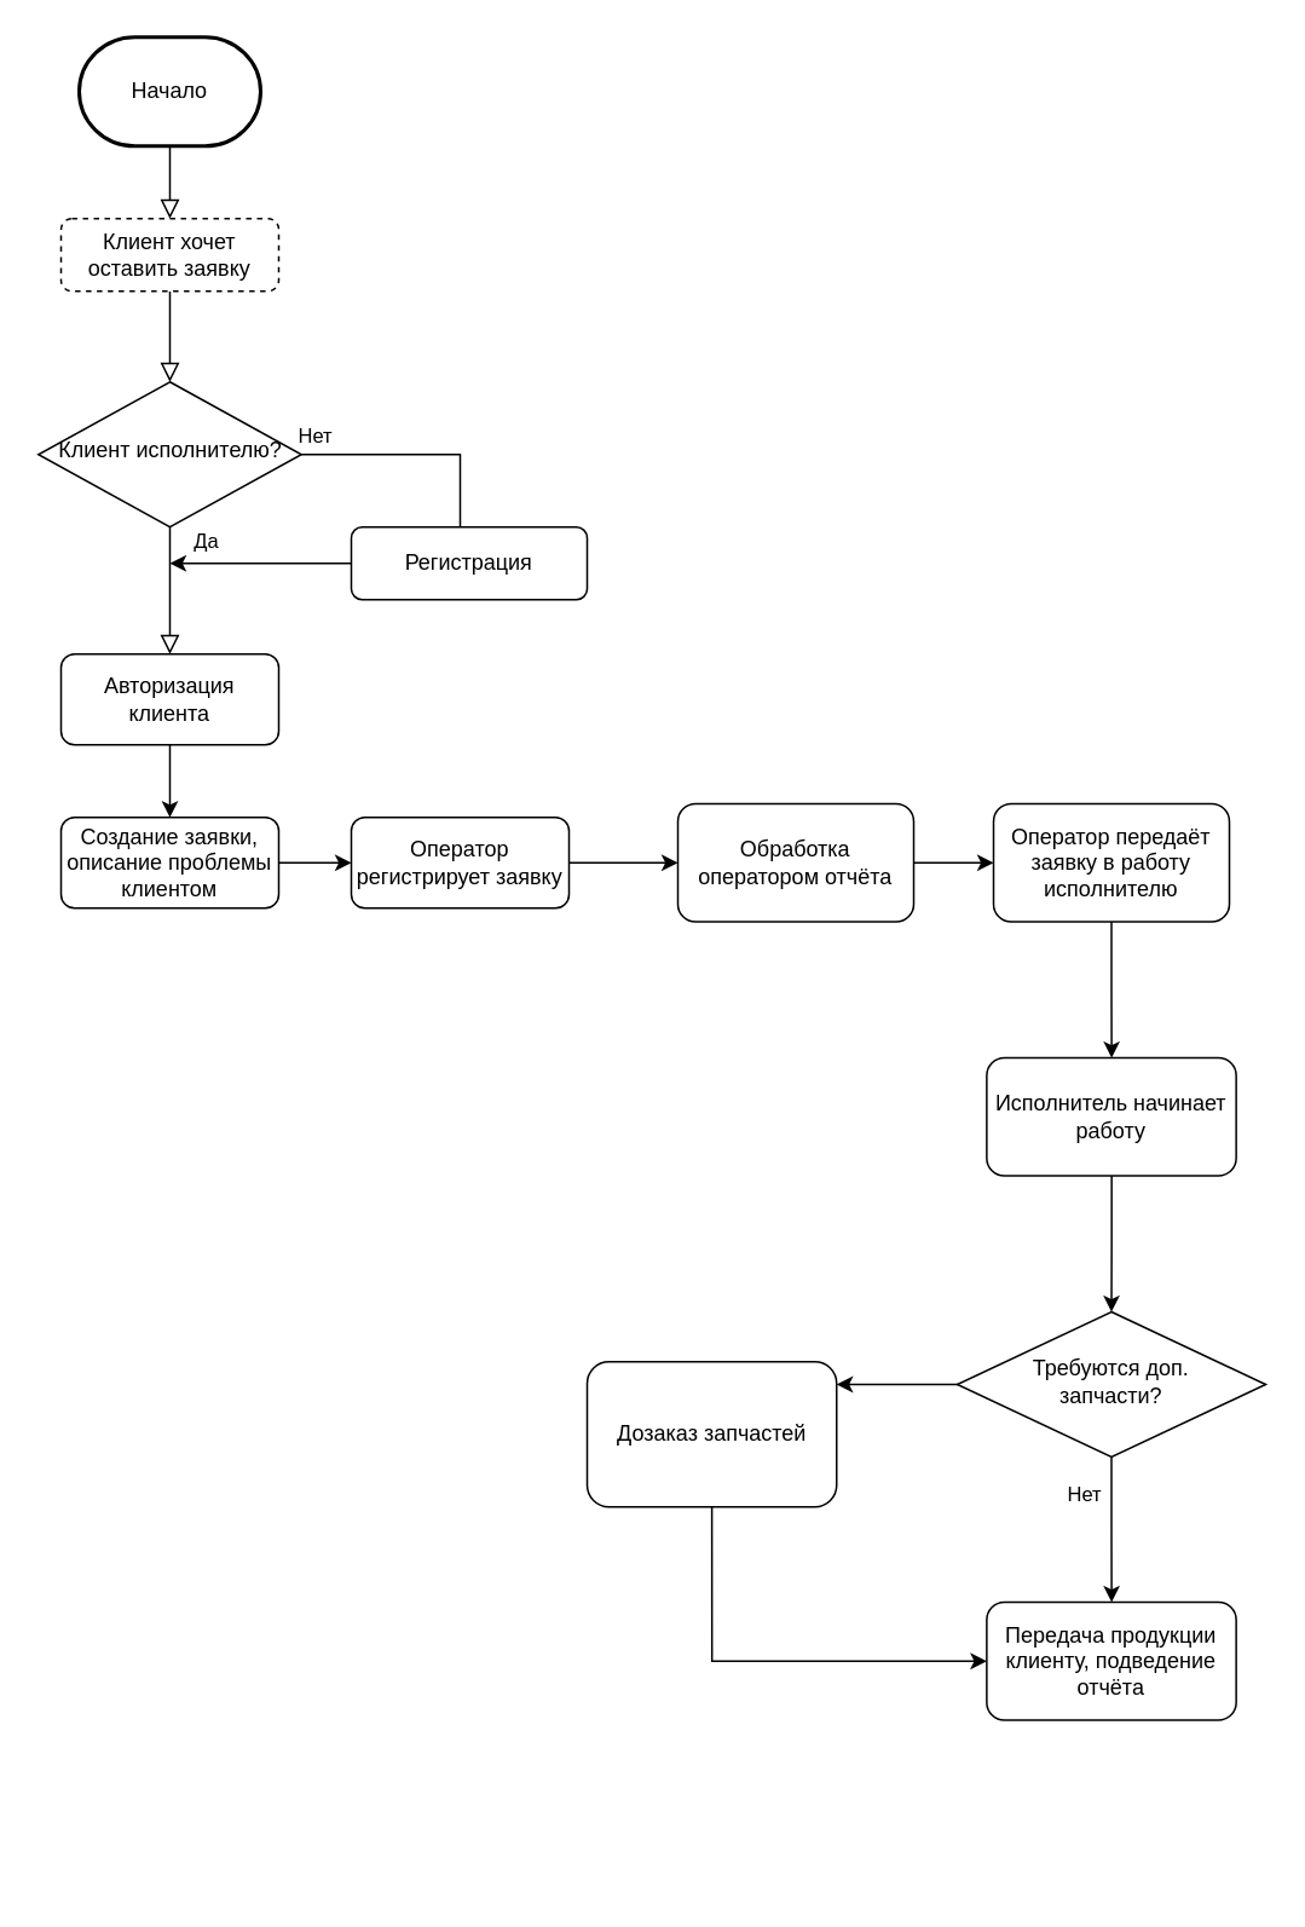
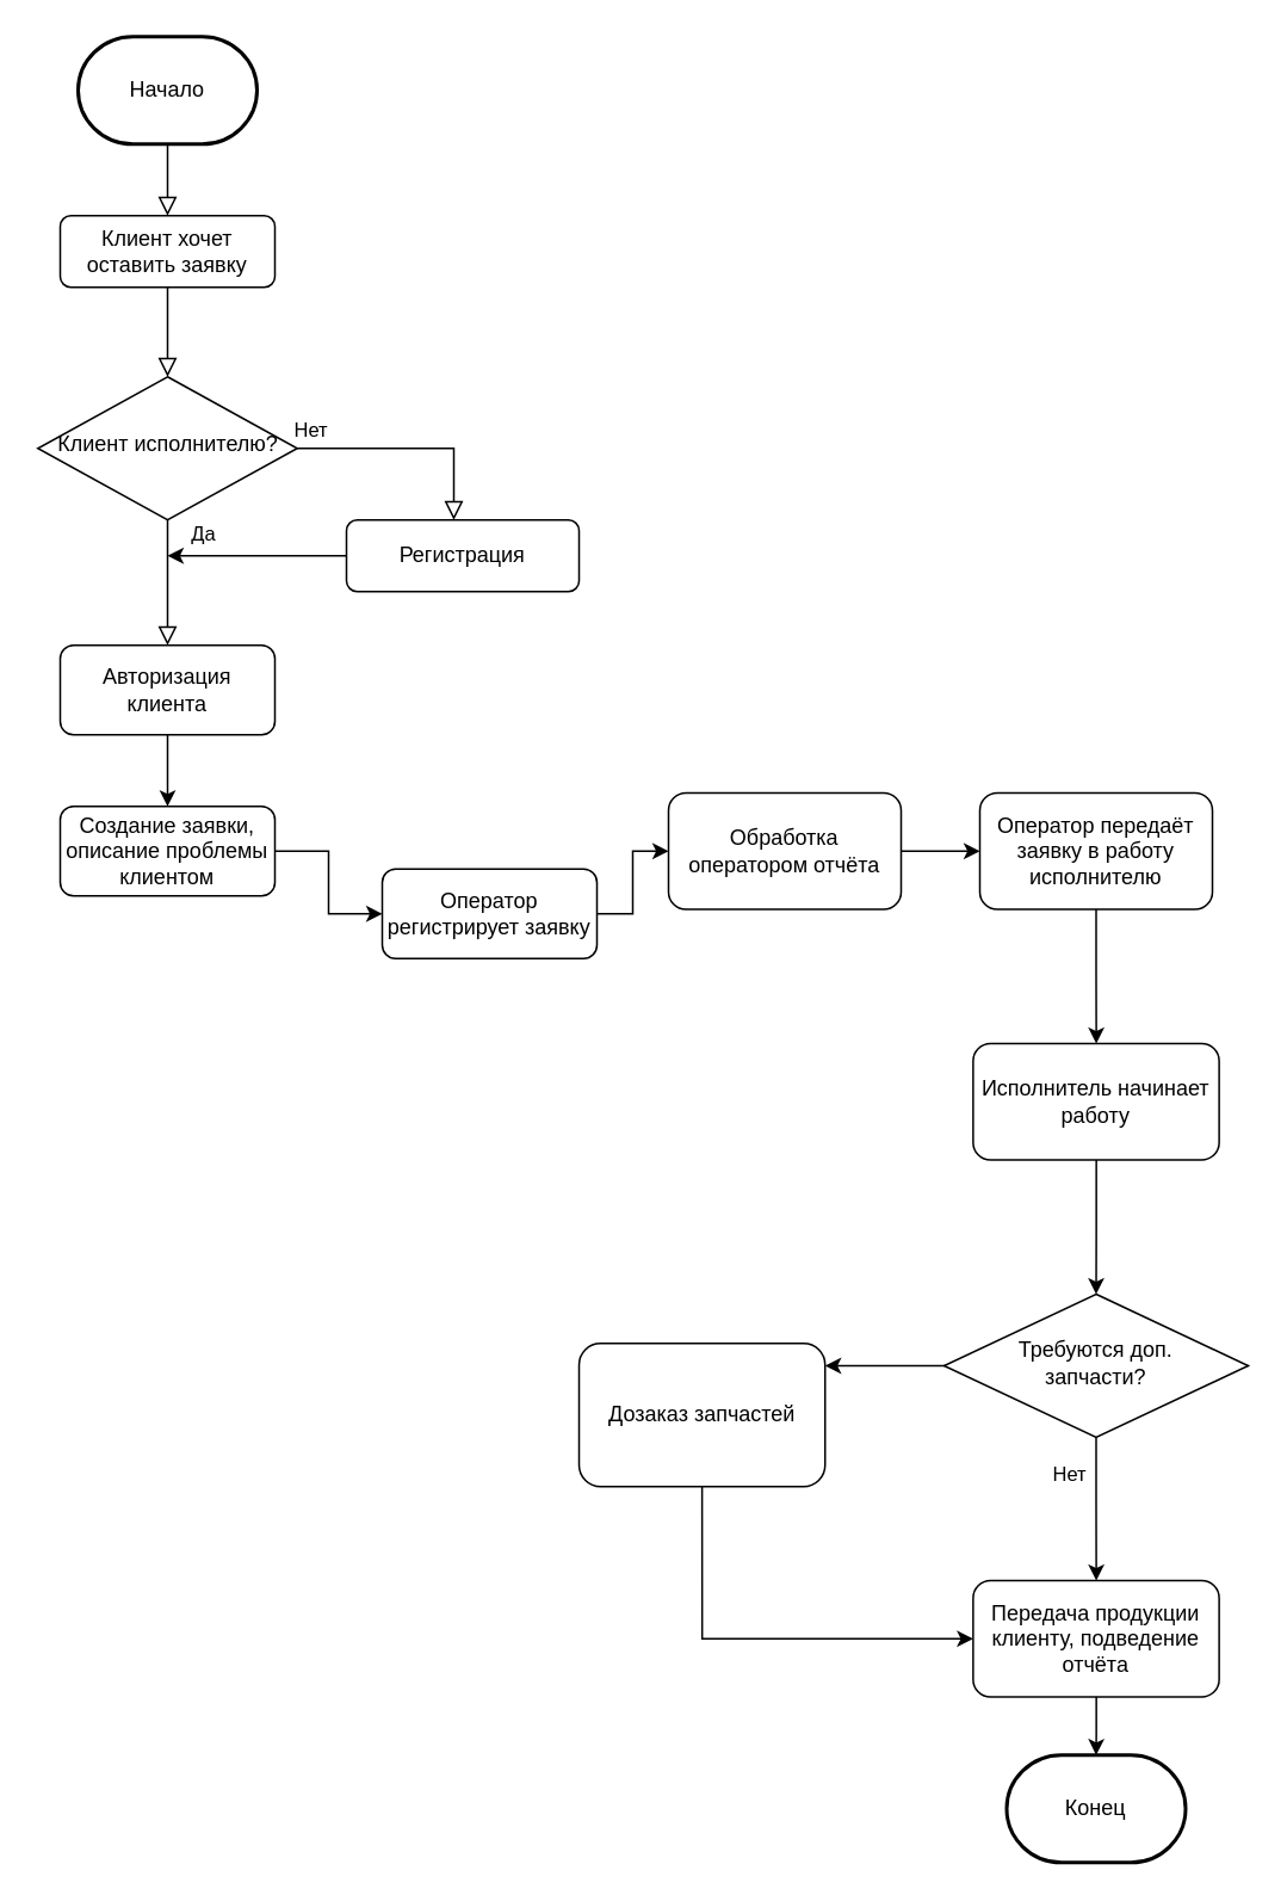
  <mxCell id="0" />
  <mxCell id="1" parent="0" />
  <mxCell id="2" value="" style="rounded=0;html=1;jettySize=auto;orthogonalLoop=1;fontSize=11;endArrow=block;endFill=0;endSize=8;strokeWidth=1;shadow=0;labelBackgroundColor=none;edgeStyle=orthogonalEdgeStyle;" parent="1" source="3" target="6" edge="1"><mxGeometry relative="1" as="geometry"><mxPoint x="93" y="210" as="targetPoint" /></mxGeometry></mxCell>
- <mxCell id="3" value="Клиент хочет оставить заявку" style="rounded=1;whiteSpace=wrap;html=1;fontSize=12;glass=0;strokeWidth=1;shadow=0;dashed=1;" parent="1" vertex="1"><mxGeometry x="33" y="120" width="120" height="40" as="geometry" /></mxCell>
+ <mxCell id="3" value="Клиент хочет оставить заявку" style="rounded=1;whiteSpace=wrap;html=1;fontSize=12;glass=0;strokeWidth=1;shadow=0;" parent="1" vertex="1"><mxGeometry x="33" y="120" width="120" height="40" as="geometry" /></mxCell>
  <mxCell id="4" value="Да" style="rounded=0;html=1;jettySize=auto;orthogonalLoop=1;fontSize=11;endArrow=block;endFill=0;endSize=8;strokeWidth=1;shadow=0;labelBackgroundColor=none;edgeStyle=orthogonalEdgeStyle;" parent="1" source="6" target="12" edge="1"><mxGeometry x="-0.778" y="20" relative="1" as="geometry"><mxPoint as="offset" /></mxGeometry></mxCell>
- <mxCell id="5" value="Нет" style="edgeStyle=orthogonalEdgeStyle;rounded=0;html=1;jettySize=auto;orthogonalLoop=1;fontSize=11;endArrow=none;endFill=0;endSize=8;strokeWidth=1;shadow=0;labelBackgroundColor=none;" parent="1" source="6" target="8" edge="1"><mxGeometry x="-0.891" y="10" relative="1" as="geometry"><mxPoint as="offset" /><Array as="points"><mxPoint x="253" y="250" /></Array></mxGeometry></mxCell>
+ <mxCell id="5" value="Нет" style="edgeStyle=orthogonalEdgeStyle;rounded=0;html=1;jettySize=auto;orthogonalLoop=1;fontSize=11;endArrow=block;endFill=0;endSize=8;strokeWidth=1;shadow=0;labelBackgroundColor=none;" parent="1" source="6" target="8" edge="1"><mxGeometry x="-0.891" y="10" relative="1" as="geometry"><mxPoint as="offset" /><Array as="points"><mxPoint x="253" y="250" /></Array></mxGeometry></mxCell>
  <mxCell id="6" value="Клиент исполнителю?" style="rhombus;whiteSpace=wrap;html=1;shadow=0;fontFamily=Helvetica;fontSize=12;align=center;strokeWidth=1;spacing=6;spacingTop=-4;" parent="1" vertex="1"><mxGeometry x="20.5" y="210" width="145" height="80" as="geometry" /></mxCell>
  <mxCell id="7" style="edgeStyle=orthogonalEdgeStyle;rounded=0;orthogonalLoop=1;jettySize=auto;html=1;exitX=0;exitY=0.5;exitDx=0;exitDy=0;" parent="1" source="8" edge="1"><mxGeometry relative="1" as="geometry"><mxPoint x="93" y="310" as="targetPoint" /></mxGeometry></mxCell>
  <mxCell id="8" value="Регистрация" style="rounded=1;whiteSpace=wrap;html=1;fontSize=12;glass=0;strokeWidth=1;shadow=0;" parent="1" vertex="1"><mxGeometry x="193" y="290" width="130" height="40" as="geometry" /></mxCell>
  <mxCell id="9" value="Начало" style="strokeWidth=2;html=1;shape=mxgraph.flowchart.terminator;whiteSpace=wrap;" parent="1" vertex="1"><mxGeometry x="43" y="20" width="100" height="60" as="geometry" /></mxCell>
+ <mxCell id="10" value="Конец" style="strokeWidth=2;html=1;shape=mxgraph.flowchart.terminator;whiteSpace=wrap;" parent="1" vertex="1"><mxGeometry x="562" y="980" width="100" height="60" as="geometry" /></mxCell>
  <mxCell id="11" style="edgeStyle=orthogonalEdgeStyle;rounded=0;orthogonalLoop=1;jettySize=auto;html=1;exitX=0.5;exitY=1;exitDx=0;exitDy=0;" parent="1" source="12" target="15" edge="1"><mxGeometry relative="1" as="geometry" /></mxCell>
  <mxCell id="12" value="Авторизация клиента" style="rounded=1;whiteSpace=wrap;html=1;fontSize=12;glass=0;strokeWidth=1;shadow=0;" parent="1" vertex="1"><mxGeometry x="33" y="360" width="120" height="50" as="geometry" /></mxCell>
  <mxCell id="13" value="" style="rounded=0;html=1;jettySize=auto;orthogonalLoop=1;fontSize=11;endArrow=block;endFill=0;endSize=8;strokeWidth=1;shadow=0;labelBackgroundColor=none;edgeStyle=orthogonalEdgeStyle;" parent="1" source="9" target="3" edge="1"><mxGeometry relative="1" as="geometry"><mxPoint x="103" y="170" as="sourcePoint" /><mxPoint x="103" y="220" as="targetPoint" /></mxGeometry></mxCell>
  <mxCell id="14" style="edgeStyle=orthogonalEdgeStyle;rounded=0;orthogonalLoop=1;jettySize=auto;html=1;exitX=1;exitY=0.5;exitDx=0;exitDy=0;" edge="1" parent="1" source="15" target="17"><mxGeometry relative="1" as="geometry" /></mxCell>
  <mxCell id="15" value="Создание заявки, описание проблемы клиентом" style="rounded=1;whiteSpace=wrap;html=1;fontSize=12;glass=0;strokeWidth=1;shadow=0;" parent="1" vertex="1"><mxGeometry x="33" y="450" width="120" height="50" as="geometry" /></mxCell>
  <mxCell id="16" style="edgeStyle=orthogonalEdgeStyle;rounded=0;orthogonalLoop=1;jettySize=auto;html=1;exitX=1;exitY=0.5;exitDx=0;exitDy=0;" edge="1" parent="1" source="17" target="19"><mxGeometry relative="1" as="geometry" /></mxCell>
- <mxCell id="17" value="Оператор регистрирует заявку" style="rounded=1;whiteSpace=wrap;html=1;fontSize=12;glass=0;strokeWidth=1;shadow=0;" parent="1" vertex="1"><mxGeometry x="193" y="450" width="120" height="50" as="geometry" /></mxCell>
+ <mxCell id="17" value="Оператор регистрирует заявку" style="rounded=1;whiteSpace=wrap;html=1;fontSize=12;glass=0;strokeWidth=1;shadow=0;" parent="1" vertex="1"><mxGeometry x="213" y="485" width="120" height="50" as="geometry" /></mxCell>
  <mxCell id="18" style="edgeStyle=orthogonalEdgeStyle;rounded=0;orthogonalLoop=1;jettySize=auto;html=1;exitX=1;exitY=0.5;exitDx=0;exitDy=0;" edge="1" parent="1" source="19" target="21"><mxGeometry relative="1" as="geometry" /></mxCell>
  <mxCell id="19" value="Обработка оператором отчёта" style="rounded=1;whiteSpace=wrap;html=1;fontSize=12;glass=0;strokeWidth=1;shadow=0;" parent="1" vertex="1"><mxGeometry x="373" y="442.5" width="130" height="65" as="geometry" /></mxCell>
  <mxCell id="20" style="edgeStyle=orthogonalEdgeStyle;rounded=0;orthogonalLoop=1;jettySize=auto;html=1;" parent="1" source="21" target="23" edge="1"><mxGeometry relative="1" as="geometry" /></mxCell>
  <mxCell id="21" value="Оператор передаёт заявку в работу исполнителю" style="rounded=1;whiteSpace=wrap;html=1;fontSize=12;glass=0;strokeWidth=1;shadow=0;" parent="1" vertex="1"><mxGeometry x="547" y="442.5" width="130" height="65" as="geometry" /></mxCell>
  <mxCell id="22" style="edgeStyle=orthogonalEdgeStyle;rounded=0;orthogonalLoop=1;jettySize=auto;html=1;" parent="1" source="23" target="26" edge="1"><mxGeometry relative="1" as="geometry" /></mxCell>
  <mxCell id="23" value="Исполнитель начинает работу" style="rounded=1;whiteSpace=wrap;html=1;fontSize=12;glass=0;strokeWidth=1;shadow=0;" parent="1" vertex="1"><mxGeometry x="543.25" y="582.5" width="137.5" height="65" as="geometry" /></mxCell>
  <mxCell id="24" value="Да" style="edgeStyle=orthogonalEdgeStyle;rounded=0;orthogonalLoop=1;jettySize=auto;html=1;exitX=1;exitY=0.5;exitDx=0;exitDy=0;" parent="1" source="26" target="28" edge="1"><mxGeometry x="-0.615" y="10" relative="1" as="geometry"><mxPoint as="offset" /><Array as="points"><mxPoint x="477" y="762.5" /><mxPoint x="477" y="762.5" /></Array></mxGeometry></mxCell>
  <mxCell id="25" value="Нет" style="edgeStyle=orthogonalEdgeStyle;rounded=0;orthogonalLoop=1;jettySize=auto;html=1;exitX=0.5;exitY=1;exitDx=0;exitDy=0;" parent="1" source="26" target="30" edge="1"><mxGeometry x="-0.5" y="-15" relative="1" as="geometry"><mxPoint x="607" y="932.5" as="targetPoint" /><mxPoint as="offset" /></mxGeometry></mxCell>
  <mxCell id="26" value="Требуются доп.&lt;div&gt;запчасти?&lt;/div&gt;" style="rhombus;whiteSpace=wrap;html=1;shadow=0;fontFamily=Helvetica;fontSize=12;align=center;strokeWidth=1;spacing=6;spacingTop=-4;" parent="1" vertex="1"><mxGeometry x="527" y="722.5" width="170" height="80" as="geometry" /></mxCell>
  <mxCell id="27" style="edgeStyle=orthogonalEdgeStyle;rounded=0;orthogonalLoop=1;jettySize=auto;html=1;exitX=0.5;exitY=1;exitDx=0;exitDy=0;" edge="1" parent="1" source="28" target="30"><mxGeometry relative="1" as="geometry"><Array as="points"><mxPoint x="392" y="915" /></Array></mxGeometry></mxCell>
  <mxCell id="28" value="Дозаказ запчастей" style="rounded=1;whiteSpace=wrap;html=1;fontSize=12;glass=0;strokeWidth=1;shadow=0;" parent="1" vertex="1"><mxGeometry x="323" y="750" width="137.5" height="80" as="geometry" /></mxCell>
+ <mxCell id="29" style="edgeStyle=orthogonalEdgeStyle;rounded=0;orthogonalLoop=1;jettySize=auto;html=1;" parent="1" source="30" target="10" edge="1"><mxGeometry relative="1" as="geometry" /></mxCell>
  <mxCell id="30" value="Передача продукции клиенту, подведение отчёта" style="rounded=1;whiteSpace=wrap;html=1;fontSize=12;glass=0;strokeWidth=1;shadow=0;" parent="1" vertex="1"><mxGeometry x="543.25" y="882.5" width="137.5" height="65" as="geometry" /></mxCell>
